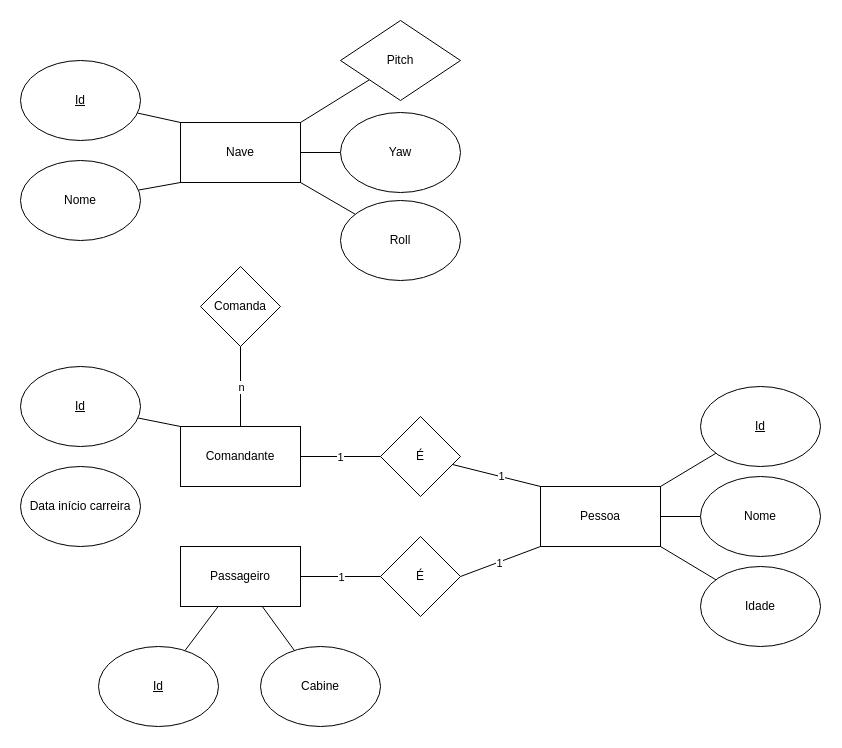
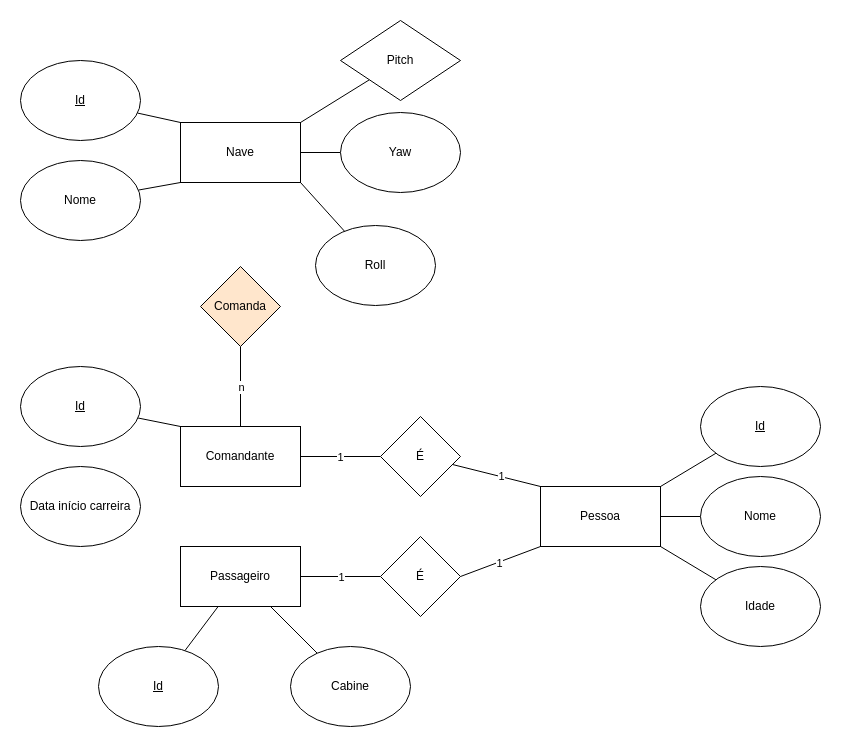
  <mxCell id="0" />
  <mxCell id="1" parent="0" />
  <mxCell id="2" style="rounded=0;orthogonalLoop=1;jettySize=auto;html=1;exitX=1;exitY=0;exitDx=0;exitDy=0;endArrow=none;endFill=0;" edge="1" parent="1" source="5" target="6"><mxGeometry relative="1" as="geometry" /></mxCell>
  <mxCell id="3" style="rounded=0;orthogonalLoop=1;jettySize=auto;html=1;endArrow=none;endFill=0;" edge="1" parent="1" source="5" target="7"><mxGeometry relative="1" as="geometry" /></mxCell>
  <mxCell id="4" style="rounded=0;orthogonalLoop=1;jettySize=auto;html=1;exitX=1;exitY=1;exitDx=0;exitDy=0;endArrow=none;endFill=0;" edge="1" parent="1" source="5" target="8"><mxGeometry relative="1" as="geometry" /></mxCell>
  <mxCell id="5" value="Pessoa" style="rounded=0;whiteSpace=wrap;html=1;" vertex="1" parent="1"><mxGeometry x="540" y="486" width="120" height="60" as="geometry" /></mxCell>
  <mxCell id="6" value="&lt;u&gt;Id&lt;/u&gt;" style="ellipse;whiteSpace=wrap;html=1;" vertex="1" parent="1"><mxGeometry x="700" y="386" width="120" height="80" as="geometry" /></mxCell>
  <mxCell id="7" value="Nome" style="ellipse;whiteSpace=wrap;html=1;" vertex="1" parent="1"><mxGeometry x="700" y="476" width="120" height="80" as="geometry" /></mxCell>
  <mxCell id="8" value="Idade" style="ellipse;whiteSpace=wrap;html=1;" vertex="1" parent="1"><mxGeometry x="700" y="566" width="120" height="80" as="geometry" /></mxCell>
  <mxCell id="9" style="rounded=0;orthogonalLoop=1;jettySize=auto;html=1;exitX=0;exitY=0;exitDx=0;exitDy=0;endArrow=none;endFill=0;" edge="1" parent="1" source="13" target="14"><mxGeometry relative="1" as="geometry" /></mxCell>
  <mxCell id="10" style="rounded=0;orthogonalLoop=1;jettySize=auto;html=1;exitX=1;exitY=0;exitDx=0;exitDy=0;endArrow=none;endFill=0;" edge="1" parent="1" source="13" target="15"><mxGeometry relative="1" as="geometry" /></mxCell>
  <mxCell id="11" style="rounded=0;orthogonalLoop=1;jettySize=auto;html=1;endArrow=none;endFill=0;exitX=1;exitY=1;exitDx=0;exitDy=0;" edge="1" parent="1" source="13" target="17"><mxGeometry relative="1" as="geometry" /></mxCell>
  <mxCell id="12" style="rounded=0;orthogonalLoop=1;jettySize=auto;html=1;endArrow=none;endFill=0;exitX=1;exitY=0.5;exitDx=0;exitDy=0;" edge="1" parent="1" source="13" target="16"><mxGeometry relative="1" as="geometry"><mxPoint x="240" y="120" as="sourcePoint" /></mxGeometry></mxCell>
  <mxCell id="13" value="Nave" style="rounded=0;whiteSpace=wrap;html=1;" vertex="1" parent="1"><mxGeometry x="180" y="122" width="120" height="60" as="geometry" /></mxCell>
  <mxCell id="14" value="&lt;u&gt;Id&lt;/u&gt;" style="ellipse;whiteSpace=wrap;html=1;" vertex="1" parent="1"><mxGeometry x="20" y="60" width="120" height="80" as="geometry" /></mxCell>
  <mxCell id="15" value="Pitch" style="rhombus;whiteSpace=wrap;html=1;" vertex="1" parent="1"><mxGeometry x="340" y="20" width="120" height="80" as="geometry" /></mxCell>
  <mxCell id="16" value="Yaw" style="ellipse;whiteSpace=wrap;html=1;" vertex="1" parent="1"><mxGeometry x="340" y="112" width="120" height="80" as="geometry" /></mxCell>
- <mxCell id="17" value="Roll" style="ellipse;whiteSpace=wrap;html=1;" vertex="1" parent="1"><mxGeometry x="340" y="200" width="120" height="80" as="geometry" /></mxCell>
+ <mxCell id="17" value="Roll" style="ellipse;whiteSpace=wrap;html=1;" vertex="1" parent="1"><mxGeometry x="315" y="225" width="120" height="80" as="geometry" /></mxCell>
  <mxCell id="18" style="rounded=0;orthogonalLoop=1;jettySize=auto;html=1;endArrow=none;endFill=0;" edge="1" parent="1" source="22" target="28"><mxGeometry relative="1" as="geometry" /></mxCell>
  <mxCell id="19" value="1" style="edgeLabel;html=1;align=center;verticalAlign=middle;resizable=0;points=[];" vertex="1" connectable="0" parent="18"><mxGeometry x="0.133" y="-2" relative="1" as="geometry"><mxPoint x="-6" y="-2" as="offset" /></mxGeometry></mxCell>
  <mxCell id="20" style="rounded=0;orthogonalLoop=1;jettySize=auto;html=1;endArrow=none;endFill=0;" edge="1" parent="1" source="22" target="29"><mxGeometry relative="1" as="geometry" /></mxCell>
  <mxCell id="21" value="n" style="edgeLabel;html=1;align=center;verticalAlign=middle;resizable=0;points=[];" vertex="1" connectable="0" parent="20"><mxGeometry x="-0.008" y="-1" relative="1" as="geometry"><mxPoint x="-1" as="offset" /></mxGeometry></mxCell>
  <mxCell id="22" value="Comandante" style="rounded=0;whiteSpace=wrap;html=1;" vertex="1" parent="1"><mxGeometry x="180" y="426" width="120" height="60" as="geometry" /></mxCell>
  <mxCell id="23" value="" style="rounded=0;orthogonalLoop=1;jettySize=auto;html=1;endArrow=none;endFill=0;entryX=0;entryY=0;entryDx=0;entryDy=0;" edge="1" parent="1" source="24" target="22"><mxGeometry relative="1" as="geometry" /></mxCell>
  <mxCell id="24" value="&lt;u&gt;Id&lt;/u&gt;" style="ellipse;whiteSpace=wrap;html=1;" vertex="1" parent="1"><mxGeometry x="20" y="366" width="120" height="80" as="geometry" /></mxCell>
  <mxCell id="25" value="Data início carreira" style="ellipse;whiteSpace=wrap;html=1;" vertex="1" parent="1"><mxGeometry x="20" y="466" width="120" height="80" as="geometry" /></mxCell>
  <mxCell id="26" style="rounded=0;orthogonalLoop=1;jettySize=auto;html=1;endArrow=none;endFill=0;entryX=0;entryY=0;entryDx=0;entryDy=0;" edge="1" parent="1" source="28" target="5"><mxGeometry relative="1" as="geometry" /></mxCell>
  <mxCell id="27" value="1" style="edgeLabel;html=1;align=center;verticalAlign=middle;resizable=0;points=[];" vertex="1" connectable="0" parent="26"><mxGeometry x="-0.03" y="-1" relative="1" as="geometry"><mxPoint x="6" as="offset" /></mxGeometry></mxCell>
  <mxCell id="28" value="É" style="rhombus;whiteSpace=wrap;html=1;" vertex="1" parent="1"><mxGeometry x="380" y="416" width="80" height="80" as="geometry" /></mxCell>
- <mxCell id="29" value="Comanda" style="rhombus;whiteSpace=wrap;html=1;" vertex="1" parent="1"><mxGeometry x="200" y="266" width="80" height="80" as="geometry" /></mxCell>
+ <mxCell id="29" value="Comanda" style="rhombus;whiteSpace=wrap;html=1;fillColor=#ffe6cc;" vertex="1" parent="1"><mxGeometry x="200" y="266" width="80" height="80" as="geometry" /></mxCell>
  <mxCell id="30" style="rounded=0;orthogonalLoop=1;jettySize=auto;html=1;endArrow=none;endFill=0;" edge="1" parent="1" source="32" target="39"><mxGeometry relative="1" as="geometry" /></mxCell>
  <mxCell id="31" value="1" style="edgeLabel;html=1;align=center;verticalAlign=middle;resizable=0;points=[];" vertex="1" connectable="0" parent="30"><mxGeometry x="-0.103" y="-2" relative="1" as="geometry"><mxPoint x="4" y="-2" as="offset" /></mxGeometry></mxCell>
  <mxCell id="32" value="Passageiro" style="rounded=0;whiteSpace=wrap;html=1;" vertex="1" parent="1"><mxGeometry x="180" y="546" width="120" height="60" as="geometry" /></mxCell>
  <mxCell id="33" style="rounded=0;orthogonalLoop=1;jettySize=auto;html=1;endArrow=none;endFill=0;" edge="1" parent="1" source="34" target="32"><mxGeometry relative="1" as="geometry" /></mxCell>
  <mxCell id="34" value="&lt;u&gt;Id&lt;/u&gt;" style="ellipse;whiteSpace=wrap;html=1;" vertex="1" parent="1"><mxGeometry x="98" y="646" width="120" height="80" as="geometry" /></mxCell>
  <mxCell id="35" style="rounded=0;orthogonalLoop=1;jettySize=auto;html=1;endArrow=none;endFill=0;" edge="1" parent="1" source="36" target="32"><mxGeometry relative="1" as="geometry" /></mxCell>
- <mxCell id="36" value="Cabine" style="ellipse;whiteSpace=wrap;html=1;" vertex="1" parent="1"><mxGeometry x="260" y="646" width="120" height="80" as="geometry" /></mxCell>
+ <mxCell id="36" value="Cabine" style="ellipse;whiteSpace=wrap;html=1;" vertex="1" parent="1"><mxGeometry x="290" y="646" width="120" height="80" as="geometry" /></mxCell>
  <mxCell id="37" style="rounded=0;orthogonalLoop=1;jettySize=auto;html=1;exitX=1;exitY=0.5;exitDx=0;exitDy=0;endArrow=none;endFill=0;entryX=0;entryY=1;entryDx=0;entryDy=0;" edge="1" parent="1" source="39" target="5"><mxGeometry relative="1" as="geometry" /></mxCell>
  <mxCell id="38" value="1" style="edgeLabel;html=1;align=center;verticalAlign=middle;resizable=0;points=[];" vertex="1" connectable="0" parent="37"><mxGeometry x="-0.034" y="-1" relative="1" as="geometry"><mxPoint as="offset" /></mxGeometry></mxCell>
  <mxCell id="39" value="É" style="rhombus;whiteSpace=wrap;html=1;" vertex="1" parent="1"><mxGeometry x="380" y="536" width="80" height="80" as="geometry" /></mxCell>
  <mxCell id="40" style="rounded=0;orthogonalLoop=1;jettySize=auto;html=1;endArrow=none;endFill=0;entryX=0;entryY=1;entryDx=0;entryDy=0;" edge="1" parent="1" source="41" target="13"><mxGeometry relative="1" as="geometry"><mxPoint x="178" y="180" as="targetPoint" /></mxGeometry></mxCell>
  <mxCell id="41" value="Nome" style="ellipse;whiteSpace=wrap;html=1;" vertex="1" parent="1"><mxGeometry x="20" y="160" width="120" height="80" as="geometry" /></mxCell>
